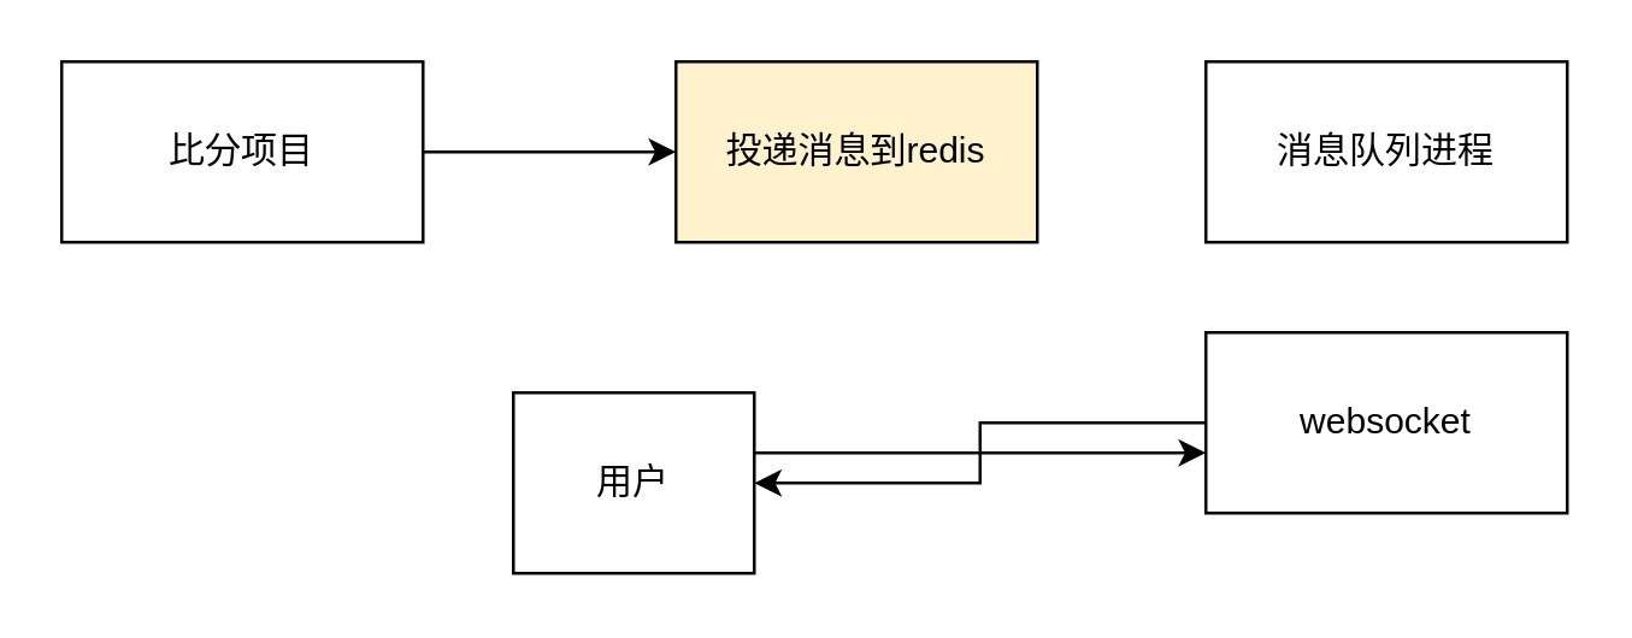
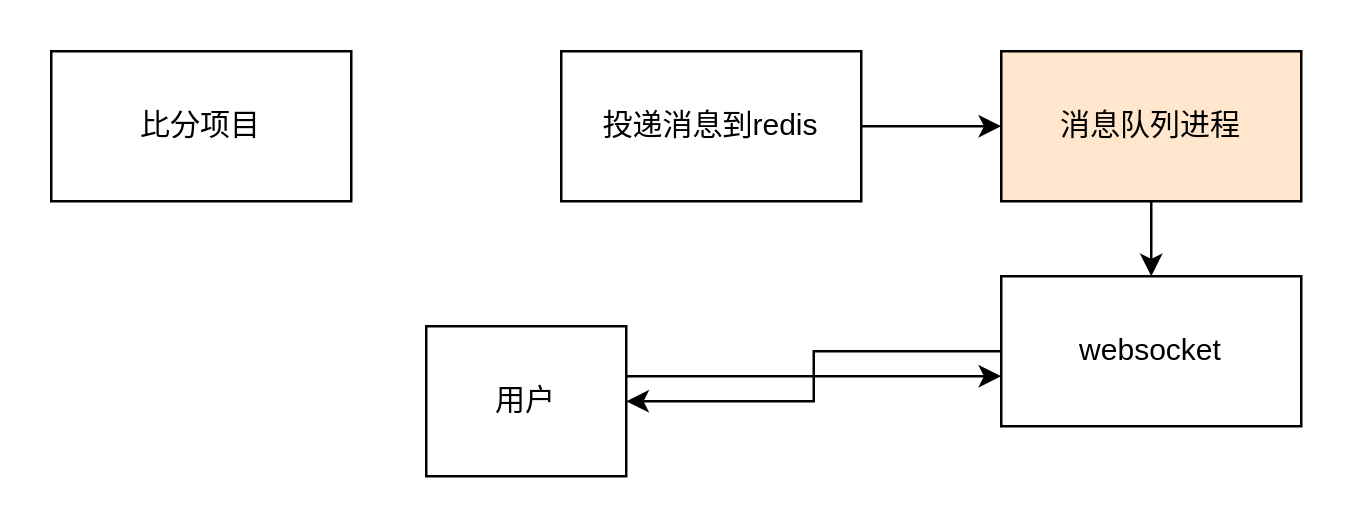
  <mxCell id="0" />
  <mxCell id="1" parent="0" />
- <mxCell id="2" value="" style="edgeStyle=orthogonalEdgeStyle;rounded=0;orthogonalLoop=1;jettySize=auto;html=1;" edge="1" parent="1" source="3" target="5"><mxGeometry relative="1" as="geometry" /></mxCell>
  <mxCell id="3" value="比分项目" style="rounded=0;whiteSpace=wrap;html=1;" vertex="1" parent="1"><mxGeometry x="20" y="20" width="120" height="60" as="geometry" /></mxCell>
- <mxCell id="5" value="投递消息到redis" style="rounded=0;whiteSpace=wrap;html=1;fillColor=#fff2cc;" vertex="1" parent="1"><mxGeometry x="224" y="20" width="120" height="60" as="geometry" /></mxCell>
- <mxCell id="7" value="消息队列进程" style="rounded=0;whiteSpace=wrap;html=1;" vertex="1" parent="1"><mxGeometry x="400" y="20" width="120" height="60" as="geometry" /></mxCell>
+ <mxCell id="4" value="" style="edgeStyle=orthogonalEdgeStyle;rounded=0;orthogonalLoop=1;jettySize=auto;html=1;" edge="1" parent="1" source="5" target="7"><mxGeometry relative="1" as="geometry" /></mxCell>
+ <mxCell id="5" value="投递消息到redis" style="rounded=0;whiteSpace=wrap;html=1;" vertex="1" parent="1"><mxGeometry x="224" y="20" width="120" height="60" as="geometry" /></mxCell>
+ <mxCell id="6" value="" style="edgeStyle=orthogonalEdgeStyle;rounded=0;orthogonalLoop=1;jettySize=auto;html=1;" edge="1" parent="1" source="7" target="9"><mxGeometry relative="1" as="geometry" /></mxCell>
+ <mxCell id="7" value="消息队列进程" style="rounded=0;whiteSpace=wrap;html=1;fillColor=#ffe6cc;" vertex="1" parent="1"><mxGeometry x="400" y="20" width="120" height="60" as="geometry" /></mxCell>
  <mxCell id="8" value="" style="edgeStyle=orthogonalEdgeStyle;rounded=0;orthogonalLoop=1;jettySize=auto;html=1;" edge="1" parent="1" source="9" target="11"><mxGeometry relative="1" as="geometry" /></mxCell>
  <mxCell id="9" value="websocket" style="rounded=0;whiteSpace=wrap;html=1;" vertex="1" parent="1"><mxGeometry x="400" y="110" width="120" height="60" as="geometry" /></mxCell>
  <mxCell id="10" style="edgeStyle=orthogonalEdgeStyle;rounded=0;orthogonalLoop=1;jettySize=auto;html=1;" edge="1" parent="1" source="11" target="9"><mxGeometry relative="1" as="geometry"><Array as="points"><mxPoint x="350" y="150" /><mxPoint x="350" y="150" /></Array></mxGeometry></mxCell>
  <mxCell id="11" value="用户" style="rounded=0;whiteSpace=wrap;html=1;" vertex="1" parent="1"><mxGeometry x="170" y="130" width="80" height="60" as="geometry" /></mxCell>
